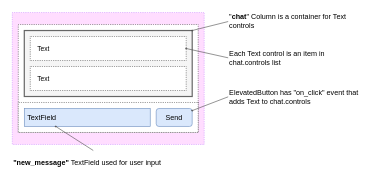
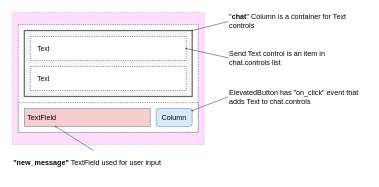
  <mxCell id="0" />
  <mxCell id="1" parent="0" />
  <mxCell id="2" value="" style="rounded=0;whiteSpace=wrap;html=1;dashed=1;dashPattern=1 2;fillColor=#FFDDFF;strokeColor=#B266FF;" vertex="1" parent="1"><mxGeometry x="20" y="20" width="320" height="220" as="geometry" /></mxCell>
  <mxCell id="3" value="" style="rounded=0;whiteSpace=wrap;html=1;direction=south;dashed=1;dashPattern=1 2;" vertex="1" parent="1"><mxGeometry x="30" y="40" width="300" height="180" as="geometry" /></mxCell>
  <mxCell id="4" value="" style="rounded=0;whiteSpace=wrap;html=1;direction=south;fillColor=#f5f5f5;strokeColor=#666666;fontColor=#333333;strokeWidth=2;" vertex="1" parent="1"><mxGeometry x="40" y="50" width="280" height="110" as="geometry" /></mxCell>
  <mxCell id="5" value="" style="rounded=0;whiteSpace=wrap;html=1;direction=south;dashed=1;dashPattern=1 2;" vertex="1" parent="1"><mxGeometry x="50" y="60" width="260" height="40" as="geometry" /></mxCell>
  <mxCell id="6" value="" style="rounded=0;whiteSpace=wrap;html=1;direction=south;dashed=1;dashPattern=1 2;" vertex="1" parent="1"><mxGeometry x="30" y="170" width="300" height="50" as="geometry" /></mxCell>
- <mxCell id="7" value="&amp;nbsp;TextField" style="rounded=0;whiteSpace=wrap;html=1;fillColor=#dae8fc;sketch=0;strokeColor=#6c8ebf;align=left;" vertex="1" parent="1"><mxGeometry x="40" y="180" width="210" height="30" as="geometry" /></mxCell>
- <mxCell id="8" value="Send" style="rounded=1;whiteSpace=wrap;html=1;fillColor=#dae8fc;sketch=0;strokeColor=#6c8ebf;" vertex="1" parent="1"><mxGeometry x="260" y="180" width="60" height="30" as="geometry" /></mxCell>
+ <mxCell id="7" value="&amp;nbsp;TextField" style="rounded=0;whiteSpace=wrap;html=1;fillColor=#f8cecc;sketch=0;strokeColor=#6c8ebf;align=left;" vertex="1" parent="1"><mxGeometry x="40" y="180" width="210" height="30" as="geometry" /></mxCell>
+ <mxCell id="8" value="Column" style="rounded=1;whiteSpace=wrap;html=1;fillColor=#dae8fc;sketch=0;strokeColor=#6c8ebf;" vertex="1" parent="1"><mxGeometry x="260" y="180" width="60" height="30" as="geometry" /></mxCell>
  <mxCell id="9" value="ElevatedButton has &quot;on_click&quot; event that adds Text to chat.controls" style="text;html=1;strokeColor=none;fillColor=none;align=left;verticalAlign=middle;whiteSpace=wrap;rounded=0;dashed=1;dashPattern=1 2;sketch=0;fontSize=12;" vertex="1" parent="1"><mxGeometry x="380" y="141" width="220" height="39" as="geometry" /></mxCell>
  <mxCell id="10" value="" style="endArrow=oval;html=1;endFill=1;strokeWidth=1;jumpSize=5;endSize=2;startSize=2;strokeColor=#4D4D4D;exitX=0;exitY=0.5;exitDx=0;exitDy=0;" edge="1" parent="1" source="9" target="8"><mxGeometry width="50" height="50" relative="1" as="geometry"><mxPoint x="400" y="-100" as="sourcePoint" /><mxPoint x="310" y="130" as="targetPoint" /></mxGeometry></mxCell>
  <mxCell id="11" value="Text" style="text;html=1;strokeColor=none;fillColor=none;align=left;verticalAlign=middle;whiteSpace=wrap;rounded=0;dashed=1;dashPattern=1 2;sketch=0;fontSize=11;" vertex="1" parent="1"><mxGeometry x="60" y="70.5" width="100" height="19" as="geometry" /></mxCell>
- <mxCell id="12" value="Each Text control is an item in chat.controls list" style="text;html=1;strokeColor=none;fillColor=none;align=left;verticalAlign=middle;whiteSpace=wrap;rounded=0;dashed=1;dashPattern=1 2;sketch=0;fontSize=12;" vertex="1" parent="1"><mxGeometry x="380" y="81" width="230" height="29" as="geometry" /></mxCell>
+ <mxCell id="12" value="Send Text control is an item in chat.controls list" style="text;html=1;strokeColor=none;fillColor=none;align=left;verticalAlign=middle;whiteSpace=wrap;rounded=0;dashed=1;dashPattern=1 2;sketch=0;fontSize=12;" vertex="1" parent="1"><mxGeometry x="380" y="81" width="230" height="29" as="geometry" /></mxCell>
  <mxCell id="13" value="" style="endArrow=oval;html=1;endFill=1;strokeWidth=1;jumpSize=5;endSize=2;startSize=2;strokeColor=#4D4D4D;exitX=0;exitY=0.5;exitDx=0;exitDy=0;entryX=0.5;entryY=0;entryDx=0;entryDy=0;" edge="1" parent="1" source="12" target="5"><mxGeometry width="50" height="50" relative="1" as="geometry"><mxPoint x="420" y="-100.5" as="sourcePoint" /><mxPoint x="300" y="62" as="targetPoint" /></mxGeometry></mxCell>
  <mxCell id="14" value="&quot;&lt;b&gt;chat&lt;/b&gt;&quot; Column is a container for Text controls" style="text;html=1;strokeColor=none;fillColor=none;align=left;verticalAlign=middle;whiteSpace=wrap;rounded=0;dashed=1;dashPattern=1 2;sketch=0;fontSize=12;" vertex="1" parent="1"><mxGeometry x="380" y="20" width="210" height="30" as="geometry" /></mxCell>
  <mxCell id="15" value="" style="endArrow=oval;html=1;endFill=1;strokeWidth=1;jumpSize=5;endSize=2;startSize=2;strokeColor=#4D4D4D;exitX=0;exitY=0.5;exitDx=0;exitDy=0;entryX=0;entryY=0;entryDx=0;entryDy=0;" edge="1" parent="1" source="14" target="4"><mxGeometry width="50" height="50" relative="1" as="geometry"><mxPoint x="430" y="169.47" as="sourcePoint" /><mxPoint x="265.28" y="150" as="targetPoint" /></mxGeometry></mxCell>
  <mxCell id="16" value="" style="rounded=0;whiteSpace=wrap;html=1;direction=south;dashed=1;dashPattern=1 2;" vertex="1" parent="1"><mxGeometry x="50" y="110" width="260" height="40" as="geometry" /></mxCell>
  <mxCell id="17" value="Text" style="text;html=1;strokeColor=none;fillColor=none;align=left;verticalAlign=middle;whiteSpace=wrap;rounded=0;dashed=1;dashPattern=1 2;sketch=0;fontSize=11;" vertex="1" parent="1"><mxGeometry x="60" y="120.5" width="100" height="19" as="geometry" /></mxCell>
  <mxCell id="18" value="&lt;b&gt;&quot;new_message&quot;&lt;/b&gt; TextField used for user input&amp;nbsp;" style="text;html=1;strokeColor=none;fillColor=none;align=left;verticalAlign=middle;whiteSpace=wrap;rounded=0;dashed=1;dashPattern=1 2;sketch=0;fontSize=12;" vertex="1" parent="1"><mxGeometry x="20" y="250" width="270" height="39" as="geometry" /></mxCell>
  <mxCell id="19" value="" style="endArrow=oval;html=1;endFill=1;strokeWidth=1;jumpSize=5;endSize=2;startSize=2;strokeColor=#4D4D4D;exitX=0.5;exitY=0;exitDx=0;exitDy=0;entryX=0.25;entryY=1;entryDx=0;entryDy=0;" edge="1" parent="1" source="18" target="7"><mxGeometry width="50" height="50" relative="1" as="geometry"><mxPoint x="390" y="170.5" as="sourcePoint" /><mxPoint x="330" y="193.5" as="targetPoint" /></mxGeometry></mxCell>
